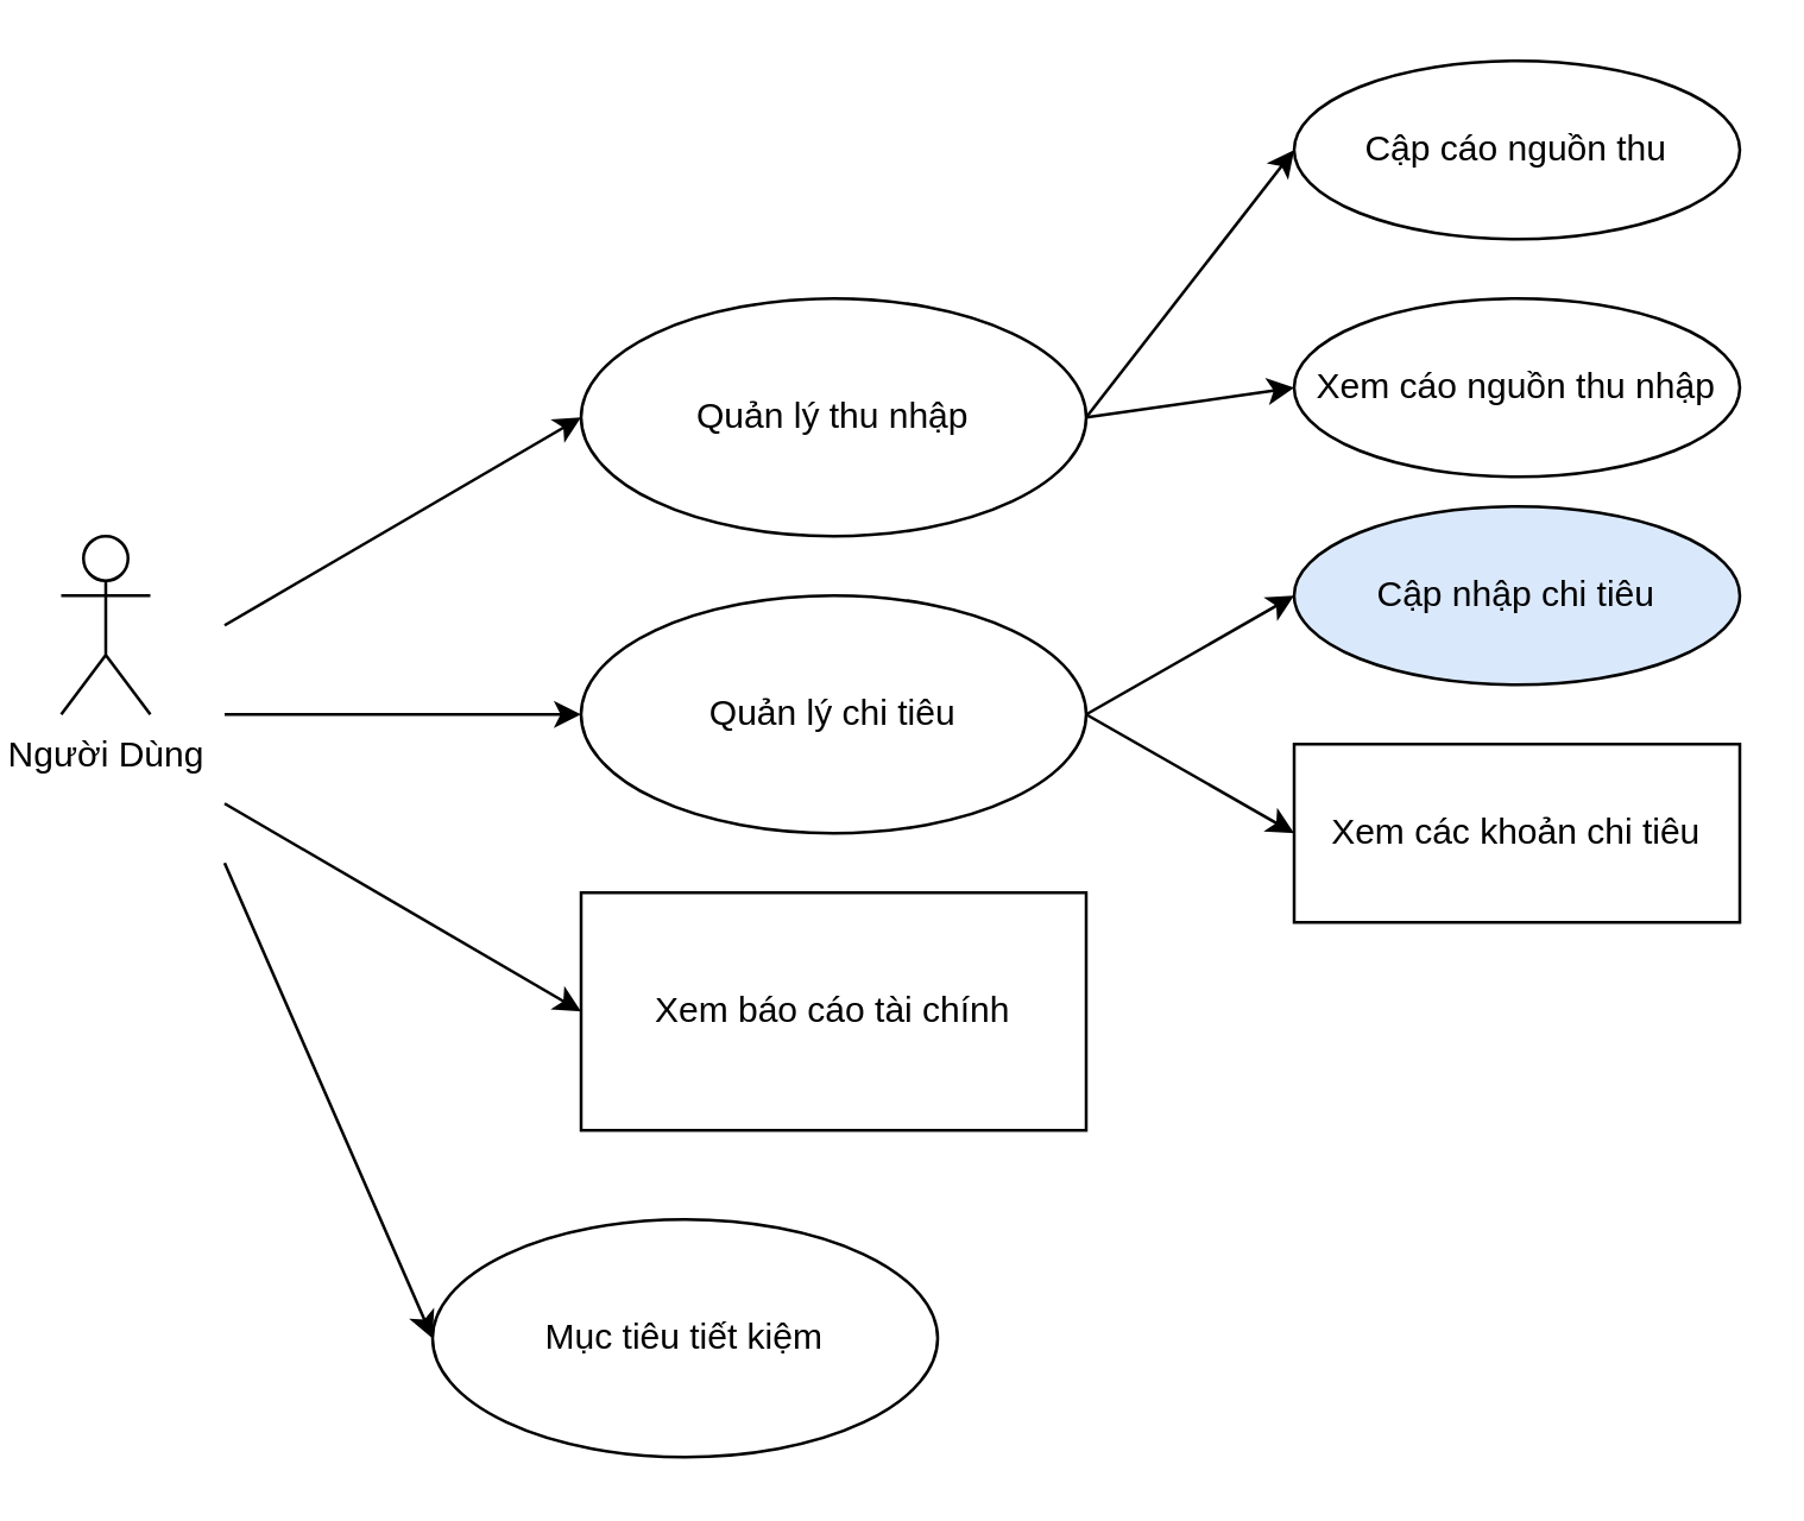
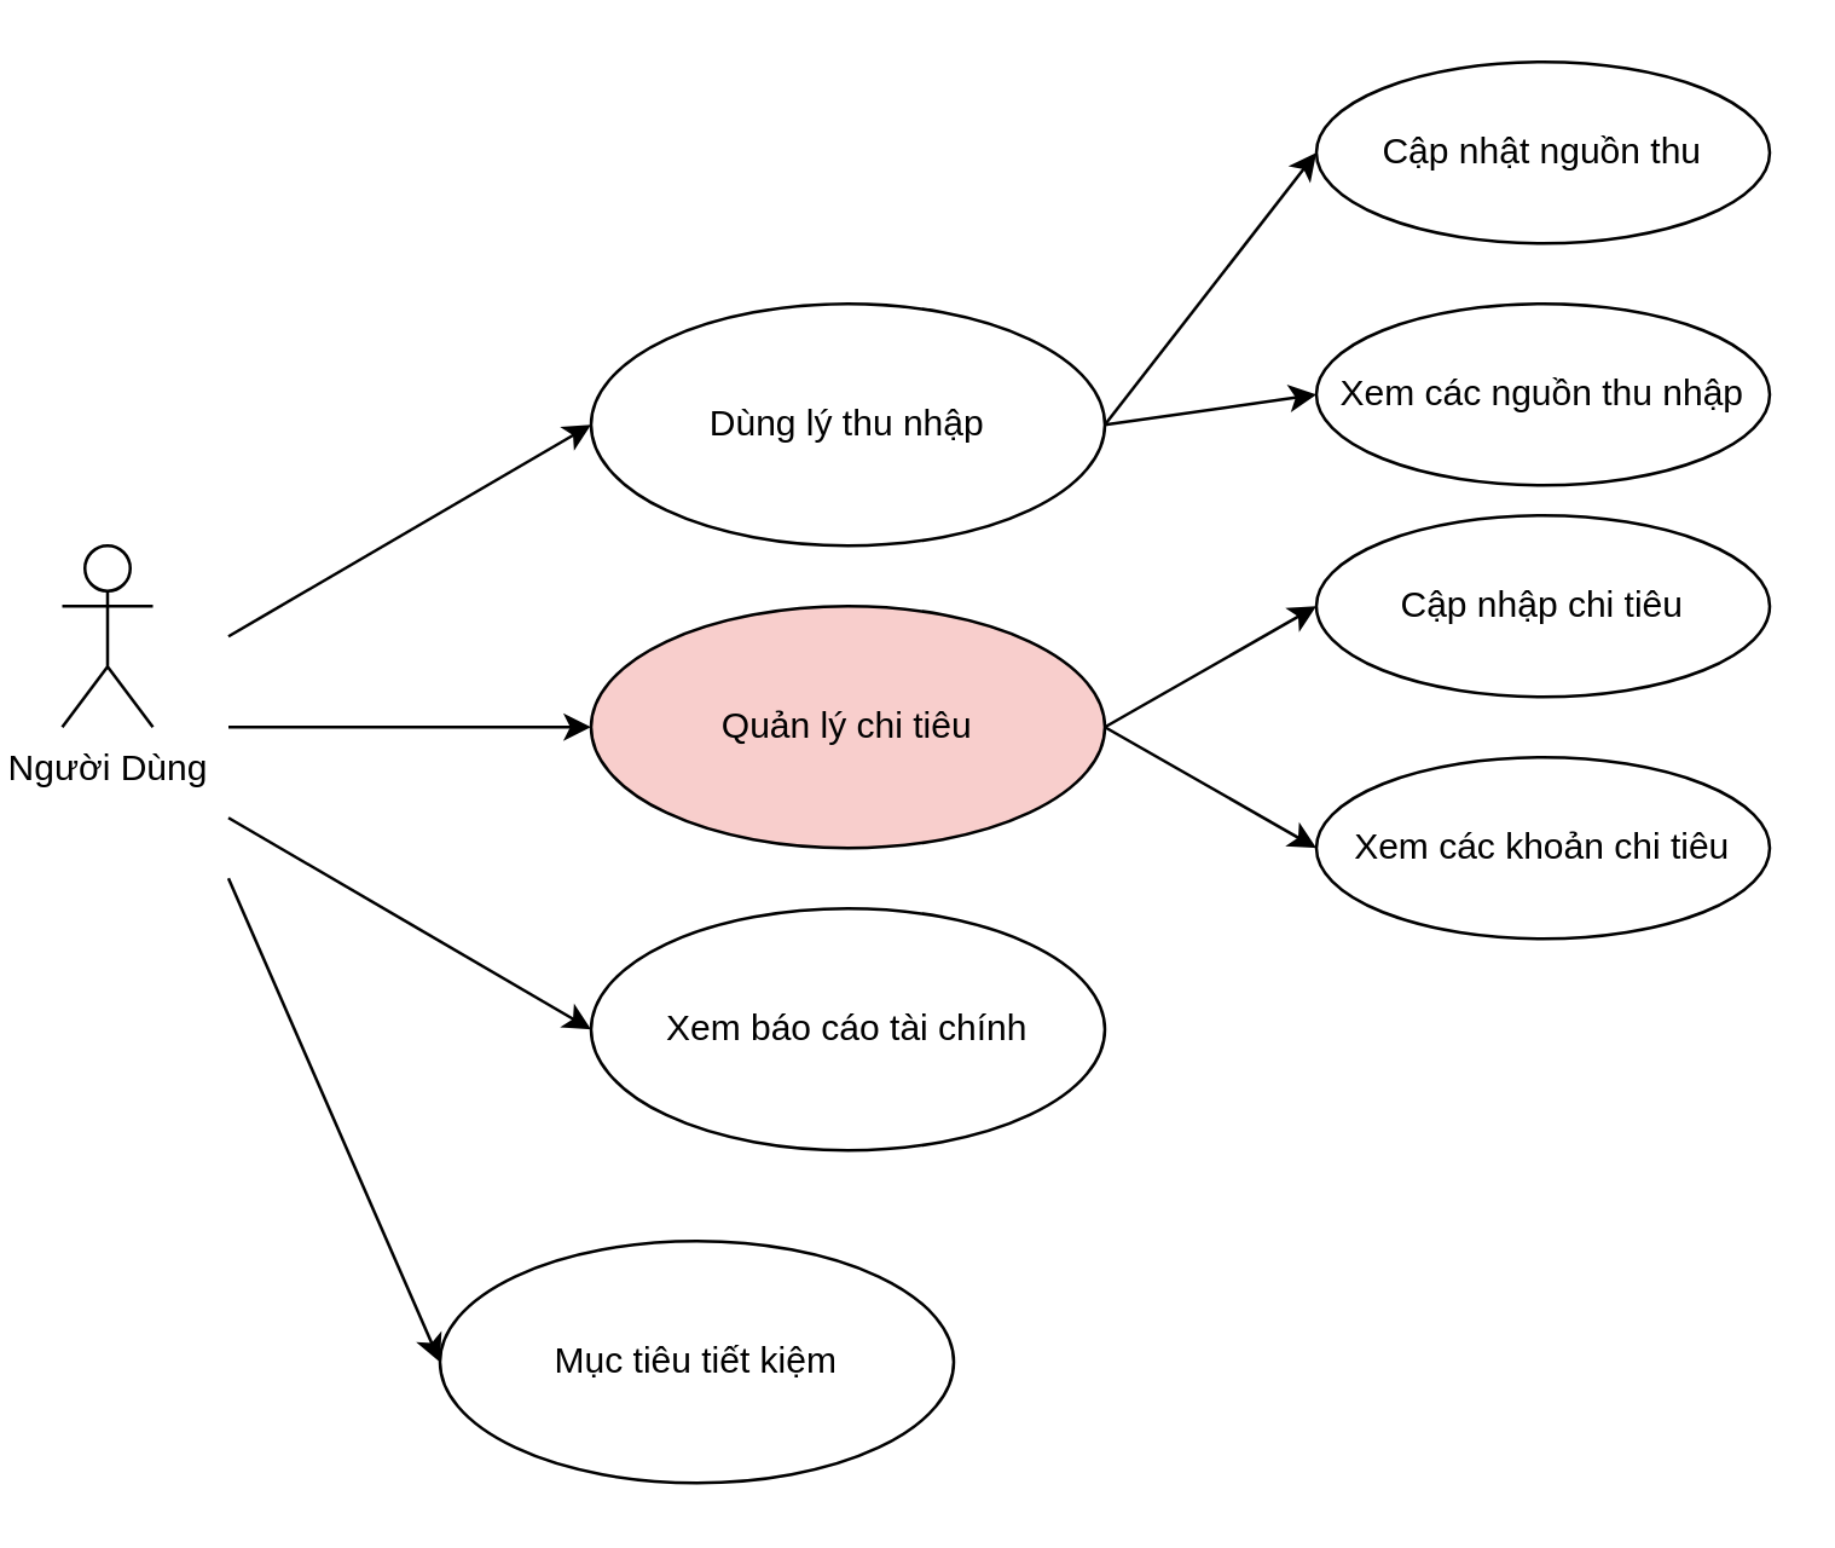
  <mxCell id="0" />
  <mxCell id="1" parent="0" />
  <mxCell id="2" value="Người Dùng" style="shape=umlActor;verticalLabelPosition=bottom;verticalAlign=top;html=1;outlineConnect=0;" vertex="1" parent="1"><mxGeometry x="20" y="180" width="30" height="60" as="geometry" /></mxCell>
  <mxCell id="3" value="" style="endArrow=classic;html=1;rounded=0;entryX=0;entryY=0.5;entryDx=0;entryDy=0;" edge="1" parent="1" target="4"><mxGeometry width="50" height="50" relative="1" as="geometry"><mxPoint x="75" y="210" as="sourcePoint" /><mxPoint x="305" y="70" as="targetPoint" /></mxGeometry></mxCell>
- <mxCell id="4" value="Quản lý thu nhập" style="ellipse;whiteSpace=wrap;html=1;" vertex="1" parent="1"><mxGeometry x="195" y="100" width="170" height="80" as="geometry" /></mxCell>
- <mxCell id="5" value="Quản lý chi tiêu" style="ellipse;whiteSpace=wrap;html=1;" vertex="1" parent="1"><mxGeometry x="195" y="200" width="170" height="80" as="geometry" /></mxCell>
- <mxCell id="6" value="Xem báo cáo tài chính" style="whiteSpace=wrap;html=1;rounded=0;" vertex="1" parent="1"><mxGeometry x="195" y="300" width="170" height="80" as="geometry" /></mxCell>
+ <mxCell id="4" value="Dùng lý thu nhập" style="ellipse;whiteSpace=wrap;html=1;" vertex="1" parent="1"><mxGeometry x="195" y="100" width="170" height="80" as="geometry" /></mxCell>
+ <mxCell id="5" value="Quản lý chi tiêu" style="ellipse;whiteSpace=wrap;html=1;fillColor=#f8cecc;" vertex="1" parent="1"><mxGeometry x="195" y="200" width="170" height="80" as="geometry" /></mxCell>
+ <mxCell id="6" value="Xem báo cáo tài chính" style="ellipse;whiteSpace=wrap;html=1;" vertex="1" parent="1"><mxGeometry x="195" y="300" width="170" height="80" as="geometry" /></mxCell>
  <mxCell id="7" value="" style="endArrow=classic;html=1;rounded=0;entryX=0;entryY=0.5;entryDx=0;entryDy=0;" edge="1" parent="1" target="5"><mxGeometry width="50" height="50" relative="1" as="geometry"><mxPoint x="75" y="240" as="sourcePoint" /><mxPoint x="125" y="190" as="targetPoint" /></mxGeometry></mxCell>
  <mxCell id="8" value="" style="endArrow=classic;html=1;rounded=0;entryX=0;entryY=0.5;entryDx=0;entryDy=0;" edge="1" parent="1" target="6"><mxGeometry width="50" height="50" relative="1" as="geometry"><mxPoint x="75" y="270" as="sourcePoint" /><mxPoint x="125" y="220" as="targetPoint" /></mxGeometry></mxCell>
- <mxCell id="9" value="Cập cáo nguồn thu" style="ellipse;whiteSpace=wrap;html=1;" vertex="1" parent="1"><mxGeometry x="435" y="20" width="150" height="60" as="geometry" /></mxCell>
- <mxCell id="10" value="Xem cáo nguồn thu nhập" style="ellipse;whiteSpace=wrap;html=1;" vertex="1" parent="1"><mxGeometry x="435" y="100" width="150" height="60" as="geometry" /></mxCell>
+ <mxCell id="9" value="Cập nhật nguồn thu" style="ellipse;whiteSpace=wrap;html=1;" vertex="1" parent="1"><mxGeometry x="435" y="20" width="150" height="60" as="geometry" /></mxCell>
+ <mxCell id="10" value="Xem các nguồn thu nhập" style="ellipse;whiteSpace=wrap;html=1;" vertex="1" parent="1"><mxGeometry x="435" y="100" width="150" height="60" as="geometry" /></mxCell>
  <mxCell id="11" value="" style="endArrow=classic;html=1;rounded=0;entryX=0;entryY=0.5;entryDx=0;entryDy=0;" edge="1" parent="1" target="9"><mxGeometry width="50" height="50" relative="1" as="geometry"><mxPoint x="365" y="140" as="sourcePoint" /><mxPoint x="415" y="90" as="targetPoint" /></mxGeometry></mxCell>
  <mxCell id="12" value="" style="endArrow=classic;html=1;rounded=0;entryX=0;entryY=0.5;entryDx=0;entryDy=0;" edge="1" parent="1" target="10"><mxGeometry width="50" height="50" relative="1" as="geometry"><mxPoint x="365" y="140" as="sourcePoint" /><mxPoint x="415" y="90" as="targetPoint" /></mxGeometry></mxCell>
- <mxCell id="13" value="Cập nhập chi tiêu" style="ellipse;whiteSpace=wrap;html=1;fillColor=#dae8fc;" vertex="1" parent="1"><mxGeometry x="435" y="170" width="150" height="60" as="geometry" /></mxCell>
- <mxCell id="14" value="Xem các khoản chi tiêu" style="whiteSpace=wrap;html=1;rounded=0;" vertex="1" parent="1"><mxGeometry x="435" y="250" width="150" height="60" as="geometry" /></mxCell>
+ <mxCell id="13" value="Cập nhập chi tiêu" style="ellipse;whiteSpace=wrap;html=1;" vertex="1" parent="1"><mxGeometry x="435" y="170" width="150" height="60" as="geometry" /></mxCell>
+ <mxCell id="14" value="Xem các khoản chi tiêu" style="ellipse;whiteSpace=wrap;html=1;" vertex="1" parent="1"><mxGeometry x="435" y="250" width="150" height="60" as="geometry" /></mxCell>
  <mxCell id="15" value="" style="endArrow=classic;html=1;rounded=0;entryX=0;entryY=0.5;entryDx=0;entryDy=0;" edge="1" parent="1" target="13"><mxGeometry width="50" height="50" relative="1" as="geometry"><mxPoint x="365" y="240" as="sourcePoint" /><mxPoint x="415" y="190" as="targetPoint" /></mxGeometry></mxCell>
  <mxCell id="16" value="" style="endArrow=classic;html=1;rounded=0;entryX=0;entryY=0.5;entryDx=0;entryDy=0;" edge="1" parent="1" target="14"><mxGeometry width="50" height="50" relative="1" as="geometry"><mxPoint x="365" y="240" as="sourcePoint" /><mxPoint x="415" y="190" as="targetPoint" /></mxGeometry></mxCell>
  <mxCell id="17" value="Mục tiêu tiết kiệm" style="ellipse;whiteSpace=wrap;html=1;" vertex="1" parent="1"><mxGeometry x="145" y="410" width="170" height="80" as="geometry" /></mxCell>
  <mxCell id="18" value="" style="endArrow=classic;html=1;rounded=0;entryX=0;entryY=0.5;entryDx=0;entryDy=0;" edge="1" parent="1" target="17"><mxGeometry width="50" height="50" relative="1" as="geometry"><mxPoint x="75" y="290" as="sourcePoint" /><mxPoint x="145" y="320" as="targetPoint" /></mxGeometry></mxCell>
